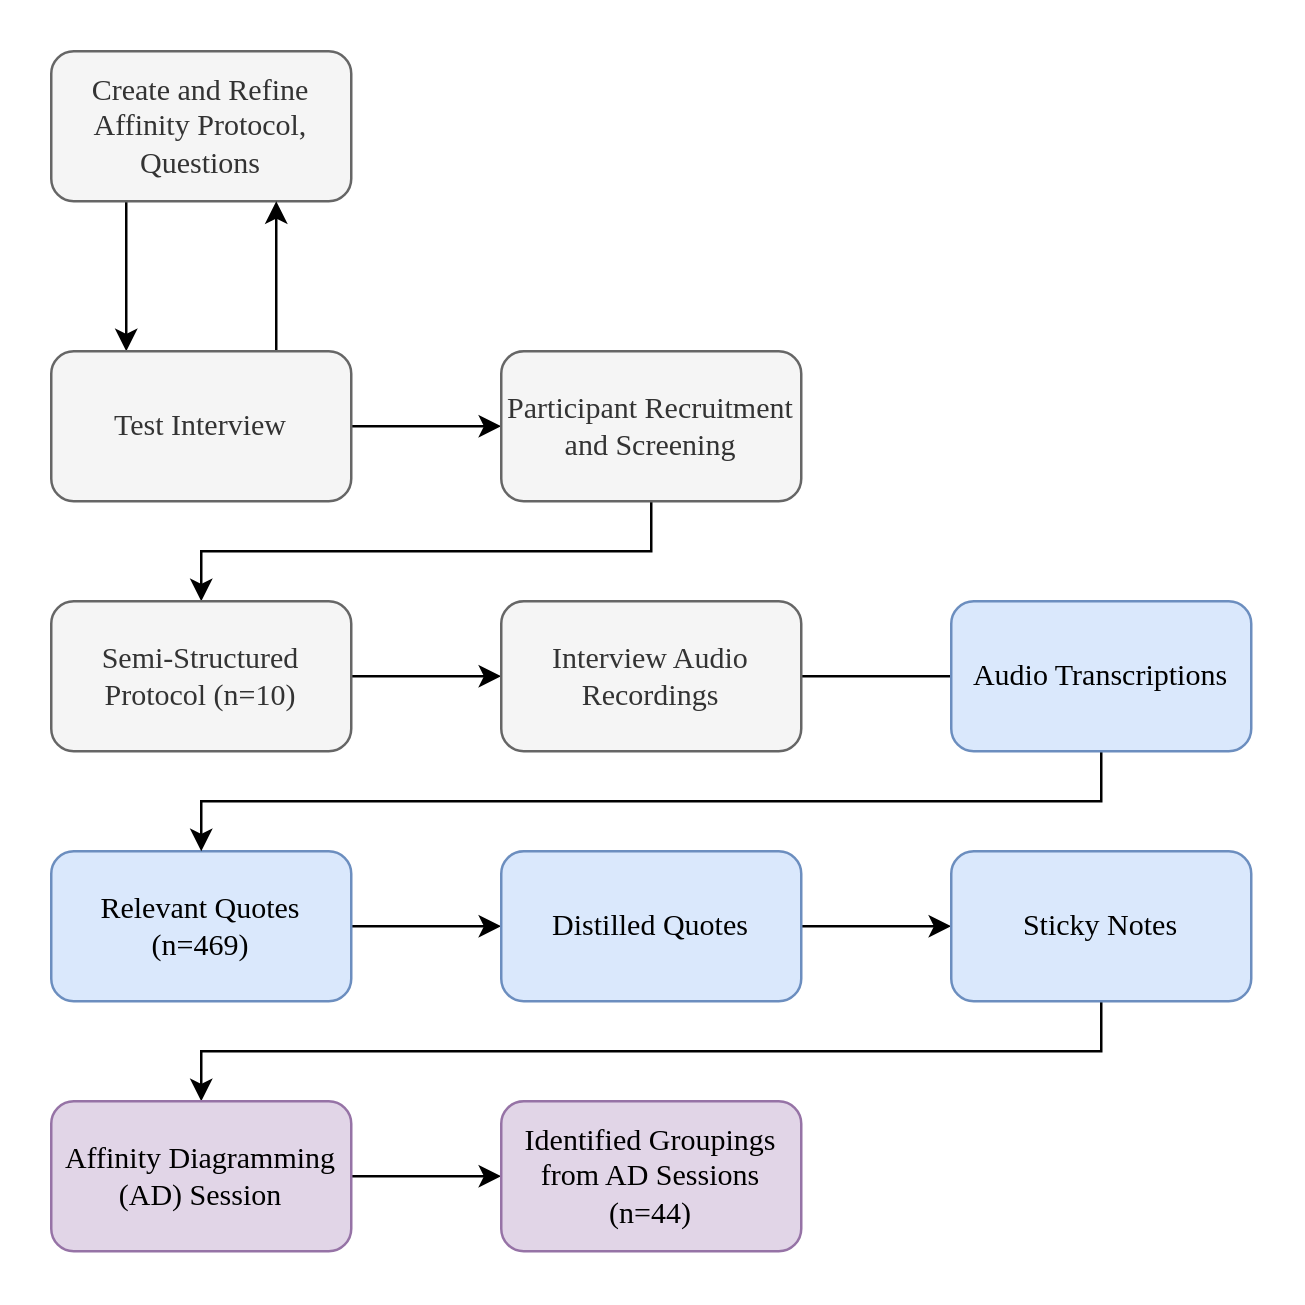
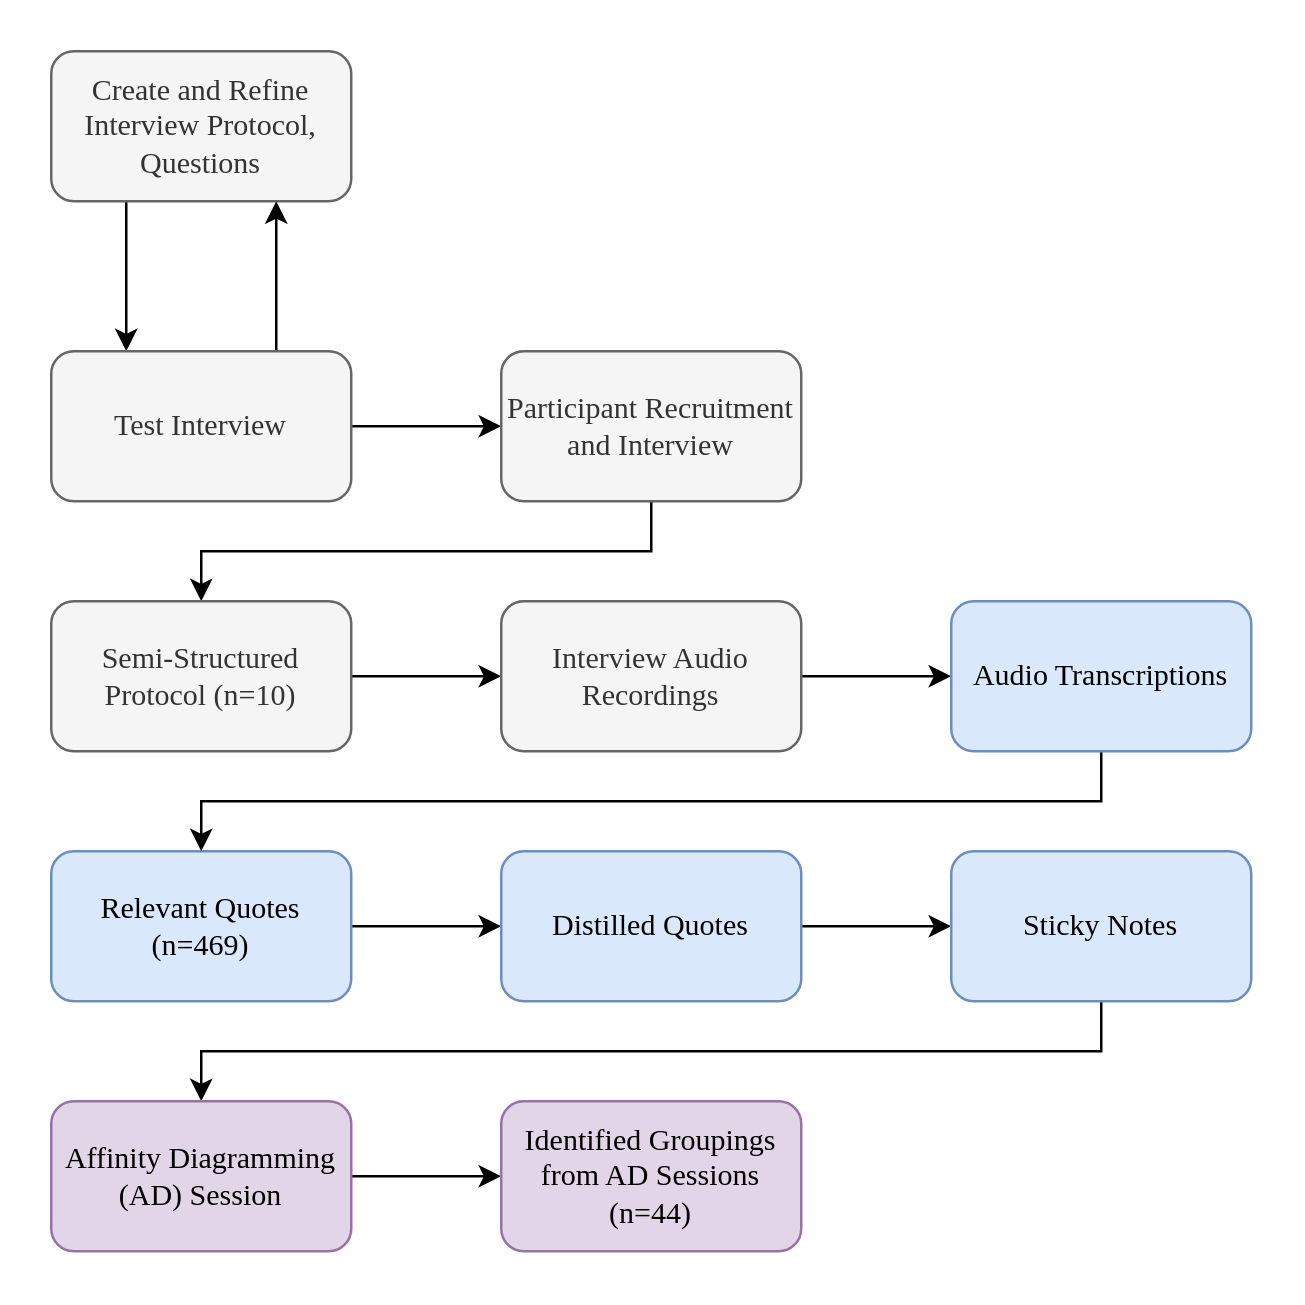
  <mxCell id="0" />
  <mxCell id="1" parent="0" />
  <mxCell id="2" style="edgeStyle=orthogonalEdgeStyle;rounded=0;orthogonalLoop=1;jettySize=auto;html=1;exitX=0.25;exitY=1;exitDx=0;exitDy=0;entryX=0.25;entryY=0;entryDx=0;entryDy=0;" edge="1" parent="1" source="3" target="6"><mxGeometry relative="1" as="geometry" /></mxCell>
- <mxCell id="3" value="&lt;font face=&quot;Garamond&quot;&gt;Create and Refine Affinity Protocol, Questions&lt;br&gt;&lt;/font&gt;" style="rounded=1;whiteSpace=wrap;html=1;fillColor=#f5f5f5;fontColor=#333333;strokeColor=#666666;" vertex="1" parent="1"><mxGeometry x="20" y="20" width="120" height="60" as="geometry" /></mxCell>
+ <mxCell id="3" value="&lt;font face=&quot;Garamond&quot;&gt;Create and Refine Interview Protocol, Questions&lt;br&gt;&lt;/font&gt;" style="rounded=1;whiteSpace=wrap;html=1;fillColor=#f5f5f5;fontColor=#333333;strokeColor=#666666;" vertex="1" parent="1"><mxGeometry x="20" y="20" width="120" height="60" as="geometry" /></mxCell>
  <mxCell id="4" style="edgeStyle=orthogonalEdgeStyle;rounded=0;orthogonalLoop=1;jettySize=auto;html=1;exitX=0.75;exitY=0;exitDx=0;exitDy=0;entryX=0.75;entryY=1;entryDx=0;entryDy=0;" edge="1" parent="1" source="6" target="3"><mxGeometry relative="1" as="geometry" /></mxCell>
  <mxCell id="5" style="edgeStyle=orthogonalEdgeStyle;rounded=0;orthogonalLoop=1;jettySize=auto;html=1;exitX=1;exitY=0.5;exitDx=0;exitDy=0;entryX=0;entryY=0.5;entryDx=0;entryDy=0;fontFamily=Garamond;" edge="1" parent="1" source="6" target="8"><mxGeometry relative="1" as="geometry" /></mxCell>
  <mxCell id="6" value="&lt;font face=&quot;Garamond&quot;&gt;Test Interview&lt;/font&gt;" style="rounded=1;whiteSpace=wrap;html=1;fillColor=#f5f5f5;fontColor=#333333;strokeColor=#666666;" vertex="1" parent="1"><mxGeometry x="20" y="140" width="120" height="60" as="geometry" /></mxCell>
  <mxCell id="7" style="edgeStyle=orthogonalEdgeStyle;rounded=0;orthogonalLoop=1;jettySize=auto;html=1;exitX=0.5;exitY=1;exitDx=0;exitDy=0;fontFamily=Garamond;" edge="1" parent="1" source="8" target="10"><mxGeometry relative="1" as="geometry" /></mxCell>
- <mxCell id="8" value="Participant Recruitment and Screening" style="rounded=1;whiteSpace=wrap;html=1;fontFamily=Garamond;fillColor=#f5f5f5;fontColor=#333333;strokeColor=#666666;" vertex="1" parent="1"><mxGeometry x="200" y="140" width="120" height="60" as="geometry" /></mxCell>
+ <mxCell id="8" value="Participant Recruitment and Interview" style="rounded=1;whiteSpace=wrap;html=1;fontFamily=Garamond;fillColor=#f5f5f5;fontColor=#333333;strokeColor=#666666;" vertex="1" parent="1"><mxGeometry x="200" y="140" width="120" height="60" as="geometry" /></mxCell>
  <mxCell id="9" style="edgeStyle=orthogonalEdgeStyle;rounded=0;orthogonalLoop=1;jettySize=auto;html=1;exitX=1;exitY=0.5;exitDx=0;exitDy=0;entryX=0;entryY=0.5;entryDx=0;entryDy=0;fontFamily=Garamond;" edge="1" parent="1" source="10" target="12"><mxGeometry relative="1" as="geometry" /></mxCell>
  <mxCell id="10" value="Semi-Structured Protocol (n=10)" style="rounded=1;whiteSpace=wrap;html=1;fontFamily=Garamond;fillColor=#f5f5f5;fontColor=#333333;strokeColor=#666666;" vertex="1" parent="1"><mxGeometry x="20" y="240" width="120" height="60" as="geometry" /></mxCell>
- <mxCell id="11" style="edgeStyle=orthogonalEdgeStyle;rounded=0;orthogonalLoop=1;jettySize=auto;html=1;exitX=1;exitY=0.5;exitDx=0;exitDy=0;entryX=0;entryY=0.5;entryDx=0;entryDy=0;fontFamily=Garamond;endArrow=none;" edge="1" parent="1" source="12" target="16"><mxGeometry relative="1" as="geometry" /></mxCell>
+ <mxCell id="11" style="edgeStyle=orthogonalEdgeStyle;rounded=0;orthogonalLoop=1;jettySize=auto;html=1;exitX=1;exitY=0.5;exitDx=0;exitDy=0;entryX=0;entryY=0.5;entryDx=0;entryDy=0;fontFamily=Garamond;" edge="1" parent="1" source="12" target="16"><mxGeometry relative="1" as="geometry" /></mxCell>
  <mxCell id="12" value="Interview Audio Recordings" style="rounded=1;whiteSpace=wrap;html=1;fontFamily=Garamond;fillColor=#f5f5f5;fontColor=#333333;strokeColor=#666666;" vertex="1" parent="1"><mxGeometry x="200" y="240" width="120" height="60" as="geometry" /></mxCell>
  <mxCell id="13" value="" style="edgeStyle=orthogonalEdgeStyle;rounded=0;orthogonalLoop=1;jettySize=auto;html=1;fontFamily=Garamond;" edge="1" parent="1" source="14" target="18"><mxGeometry relative="1" as="geometry" /></mxCell>
  <mxCell id="14" value="Relevant Quotes&lt;br&gt;(n=469)" style="rounded=1;whiteSpace=wrap;html=1;fontFamily=Garamond;fillColor=#dae8fc;strokeColor=#6c8ebf;" vertex="1" parent="1"><mxGeometry x="20" y="340" width="120" height="60" as="geometry" /></mxCell>
  <mxCell id="15" style="edgeStyle=orthogonalEdgeStyle;rounded=0;orthogonalLoop=1;jettySize=auto;html=1;exitX=0.5;exitY=1;exitDx=0;exitDy=0;entryX=0.5;entryY=0;entryDx=0;entryDy=0;fontFamily=Garamond;" edge="1" parent="1" source="16" target="14"><mxGeometry relative="1" as="geometry" /></mxCell>
  <mxCell id="16" value="Audio Transcriptions" style="rounded=1;whiteSpace=wrap;html=1;fontFamily=Garamond;fillColor=#dae8fc;strokeColor=#6c8ebf;" vertex="1" parent="1"><mxGeometry x="380" y="240" width="120" height="60" as="geometry" /></mxCell>
  <mxCell id="17" style="edgeStyle=orthogonalEdgeStyle;rounded=0;orthogonalLoop=1;jettySize=auto;html=1;exitX=1;exitY=0.5;exitDx=0;exitDy=0;entryX=0;entryY=0.5;entryDx=0;entryDy=0;fontFamily=Garamond;" edge="1" parent="1" source="18" target="20"><mxGeometry relative="1" as="geometry" /></mxCell>
  <mxCell id="18" value="Distilled Quotes" style="rounded=1;whiteSpace=wrap;html=1;fontFamily=Garamond;fillColor=#dae8fc;strokeColor=#6c8ebf;" vertex="1" parent="1"><mxGeometry x="200" y="340" width="120" height="60" as="geometry" /></mxCell>
  <mxCell id="19" style="edgeStyle=orthogonalEdgeStyle;rounded=0;orthogonalLoop=1;jettySize=auto;html=1;exitX=0.5;exitY=1;exitDx=0;exitDy=0;entryX=0.5;entryY=0;entryDx=0;entryDy=0;fontFamily=Garamond;" edge="1" parent="1" source="20" target="22"><mxGeometry relative="1" as="geometry" /></mxCell>
  <mxCell id="20" value="Sticky Notes" style="rounded=1;whiteSpace=wrap;html=1;fontFamily=Garamond;fillColor=#dae8fc;strokeColor=#6c8ebf;" vertex="1" parent="1"><mxGeometry x="380" y="340" width="120" height="60" as="geometry" /></mxCell>
  <mxCell id="21" style="edgeStyle=orthogonalEdgeStyle;rounded=0;orthogonalLoop=1;jettySize=auto;html=1;exitX=1;exitY=0.5;exitDx=0;exitDy=0;entryX=0;entryY=0.5;entryDx=0;entryDy=0;fontFamily=Garamond;" edge="1" parent="1" source="22" target="23"><mxGeometry relative="1" as="geometry" /></mxCell>
  <mxCell id="22" value="Affinity Diagramming (AD) Session" style="rounded=1;whiteSpace=wrap;html=1;fontFamily=Garamond;fillColor=#e1d5e7;strokeColor=#9673a6;" vertex="1" parent="1"><mxGeometry x="20" y="440" width="120" height="60" as="geometry" /></mxCell>
  <mxCell id="23" value="Identified Groupings from AD Sessions&lt;br&gt;(n=44)" style="rounded=1;whiteSpace=wrap;html=1;fontFamily=Garamond;fillColor=#e1d5e7;strokeColor=#9673a6;" vertex="1" parent="1"><mxGeometry x="200" y="440" width="120" height="60" as="geometry" /></mxCell>
